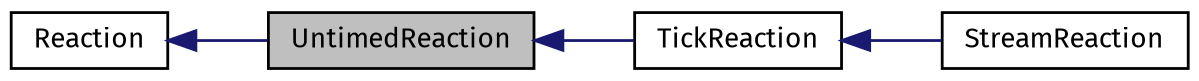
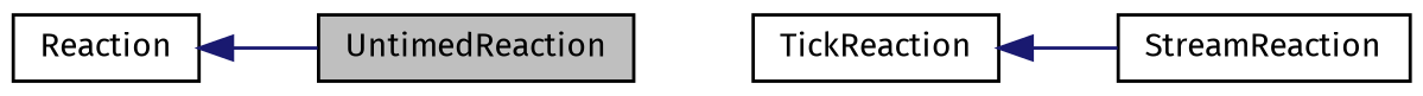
  digraph {
    fontname="Fira Sans"
    rankdir=LR
    node [color=black fontname="Fira Sans" fontsize=10 shape=record]
    edge [color=midnightblue dir=back fontname="Fira Sans" fontsize=10 labelfontname=Helvetica labelfontsize=10 style=solid]
    n1 [fillcolor=grey75 fontcolor=black height=0.2 label=UntimedReaction style=filled width=0.4]
    n2 [height=0.2 label=TickReaction width=0.4]
    n3 [height=0.2 label=StreamReaction width=0.4]
    n4 [height=0.2 label=Reaction width=0.4]
-   n1 -> n2
    n2 -> n3
    n4 -> n1
  }
